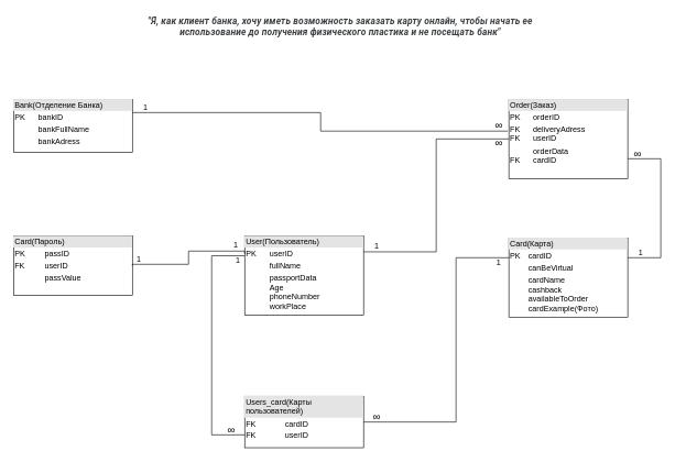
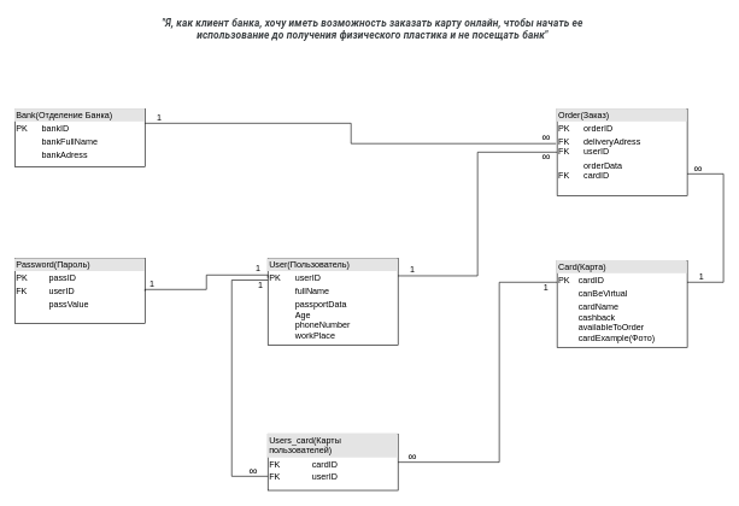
  <mxCell id="0" />
  <mxCell id="1" parent="0" />
  <mxCell id="2" value="&lt;span style=&quot;color: rgb(60, 64, 67); font-family: Roboto, Arial, sans-serif; font-size: 14px; letter-spacing: 0.2px; text-align: left;&quot;&gt;&lt;b&gt;&lt;i&gt;&quot;Я, как клиент банка, хочу иметь возможность заказать карту онлайн, чтобы начать ее использование до получения физического пластика и не посещать банк&quot;&lt;/i&gt;&lt;/b&gt;&lt;/span&gt;" style="text;html=1;align=center;verticalAlign=middle;whiteSpace=wrap;rounded=0;" vertex="1" parent="1"><mxGeometry x="185" y="20" width="660" height="40" as="geometry" /></mxCell>
  <mxCell id="3" value="&lt;div style=&quot;box-sizing:border-box;width:100%;background:#e4e4e4;padding:2px;&quot;&gt;User(Пользователь)&lt;/div&gt;&lt;table style=&quot;width:100%;font-size:1em;&quot; cellpadding=&quot;2&quot; cellspacing=&quot;0&quot;&gt;&lt;tbody&gt;&lt;tr&gt;&lt;td&gt;PK&lt;/td&gt;&lt;td&gt;userID&lt;/td&gt;&lt;/tr&gt;&lt;tr&gt;&lt;td&gt;&lt;br&gt;&lt;/td&gt;&lt;td&gt;fullName&lt;/td&gt;&lt;/tr&gt;&lt;tr&gt;&lt;td&gt;&lt;/td&gt;&lt;td&gt;passportData&lt;br&gt;Age&lt;br&gt;phoneNumber&lt;br&gt;workPlace&lt;/td&gt;&lt;/tr&gt;&lt;/tbody&gt;&lt;/table&gt;" style="verticalAlign=top;align=left;overflow=fill;html=1;whiteSpace=wrap;" vertex="1" parent="1"><mxGeometry x="370" y="357" width="180" height="120" as="geometry" /></mxCell>
  <mxCell id="4" value="&lt;div style=&quot;box-sizing:border-box;width:100%;background:#e4e4e4;padding:2px;&quot;&gt;Order(Заказ)&lt;/div&gt;&lt;table style=&quot;width:100%;font-size:1em;&quot; cellpadding=&quot;2&quot; cellspacing=&quot;0&quot;&gt;&lt;tbody&gt;&lt;tr&gt;&lt;td&gt;PK&lt;/td&gt;&lt;td&gt;orderID&lt;/td&gt;&lt;/tr&gt;&lt;tr&gt;&lt;td&gt;FK&lt;br&gt;FK&lt;/td&gt;&lt;td&gt;deliveryAdress&lt;br&gt;userID&lt;br&gt;&lt;/td&gt;&lt;/tr&gt;&lt;tr&gt;&lt;td&gt;&lt;br&gt;FK&lt;br&gt;&lt;/td&gt;&lt;td&gt;orderData&lt;br&gt;cardID&lt;br&gt;&lt;/td&gt;&lt;/tr&gt;&lt;/tbody&gt;&lt;/table&gt;" style="verticalAlign=top;align=left;overflow=fill;html=1;whiteSpace=wrap;" vertex="1" parent="1"><mxGeometry x="770" y="150" width="180" height="120" as="geometry" /></mxCell>
  <mxCell id="5" value="&lt;div style=&quot;box-sizing:border-box;width:100%;background:#e4e4e4;padding:2px;&quot;&gt;Bank(Отделение Банка)&lt;/div&gt;&lt;table style=&quot;width:100%;font-size:1em;&quot; cellpadding=&quot;2&quot; cellspacing=&quot;0&quot;&gt;&lt;tbody&gt;&lt;tr&gt;&lt;td&gt;PK&lt;/td&gt;&lt;td&gt;bankID&lt;/td&gt;&lt;/tr&gt;&lt;tr&gt;&lt;td&gt;&lt;br&gt;&lt;/td&gt;&lt;td&gt;bankFullName&lt;/td&gt;&lt;/tr&gt;&lt;tr&gt;&lt;td&gt;&lt;/td&gt;&lt;td&gt;bankAdress&lt;/td&gt;&lt;/tr&gt;&lt;/tbody&gt;&lt;/table&gt;" style="verticalAlign=top;align=left;overflow=fill;html=1;whiteSpace=wrap;" vertex="1" parent="1"><mxGeometry x="20" y="150" width="180" height="80" as="geometry" /></mxCell>
- <mxCell id="6" value="&lt;div style=&quot;box-sizing:border-box;width:100%;background:#e4e4e4;padding:2px;&quot;&gt;Card(Пароль)&lt;/div&gt;&lt;table style=&quot;width:100%;font-size:1em;&quot; cellpadding=&quot;2&quot; cellspacing=&quot;0&quot;&gt;&lt;tbody&gt;&lt;tr&gt;&lt;td&gt;PK&lt;/td&gt;&lt;td&gt;passID&lt;/td&gt;&lt;/tr&gt;&lt;tr&gt;&lt;td&gt;FK&lt;/td&gt;&lt;td&gt;userID&lt;/td&gt;&lt;/tr&gt;&lt;tr&gt;&lt;td&gt;&lt;/td&gt;&lt;td&gt;passValue&lt;/td&gt;&lt;/tr&gt;&lt;/tbody&gt;&lt;/table&gt;" style="verticalAlign=top;align=left;overflow=fill;html=1;whiteSpace=wrap;" vertex="1" parent="1"><mxGeometry x="20" y="357" width="180" height="90" as="geometry" /></mxCell>
+ <mxCell id="6" value="&lt;div style=&quot;box-sizing:border-box;width:100%;background:#e4e4e4;padding:2px;&quot;&gt;Password(Пароль)&lt;/div&gt;&lt;table style=&quot;width:100%;font-size:1em;&quot; cellpadding=&quot;2&quot; cellspacing=&quot;0&quot;&gt;&lt;tbody&gt;&lt;tr&gt;&lt;td&gt;PK&lt;/td&gt;&lt;td&gt;passID&lt;/td&gt;&lt;/tr&gt;&lt;tr&gt;&lt;td&gt;FK&lt;/td&gt;&lt;td&gt;userID&lt;/td&gt;&lt;/tr&gt;&lt;tr&gt;&lt;td&gt;&lt;/td&gt;&lt;td&gt;passValue&lt;/td&gt;&lt;/tr&gt;&lt;/tbody&gt;&lt;/table&gt;" style="verticalAlign=top;align=left;overflow=fill;html=1;whiteSpace=wrap;" vertex="1" parent="1"><mxGeometry x="20" y="357" width="180" height="90" as="geometry" /></mxCell>
  <mxCell id="7" value="&lt;div style=&quot;box-sizing:border-box;width:100%;background:#e4e4e4;padding:2px;&quot;&gt;Card(Карта)&lt;/div&gt;&lt;table style=&quot;width:100%;font-size:1em;&quot; cellpadding=&quot;2&quot; cellspacing=&quot;0&quot;&gt;&lt;tbody&gt;&lt;tr&gt;&lt;td&gt;PK&lt;/td&gt;&lt;td&gt;cardID&lt;/td&gt;&lt;/tr&gt;&lt;tr&gt;&lt;td&gt;&lt;br&gt;&lt;/td&gt;&lt;td&gt;canBeVirtual&lt;/td&gt;&lt;/tr&gt;&lt;tr&gt;&lt;td&gt;&lt;/td&gt;&lt;td&gt;cardName&lt;br&gt;cashback&lt;br&gt;availableToOrder&lt;br&gt;cardExample(Фото)&lt;/td&gt;&lt;/tr&gt;&lt;/tbody&gt;&lt;/table&gt;" style="verticalAlign=top;align=left;overflow=fill;html=1;whiteSpace=wrap;" vertex="1" parent="1"><mxGeometry x="770" y="360" width="180" height="120" as="geometry" /></mxCell>
  <mxCell id="8" value="&lt;div style=&quot;box-sizing:border-box;width:100%;background:#e4e4e4;padding:2px;&quot;&gt;Users_card(Карты пользователей)&lt;/div&gt;&lt;table style=&quot;width:100%;font-size:1em;&quot; cellpadding=&quot;2&quot; cellspacing=&quot;0&quot;&gt;&lt;tbody&gt;&lt;tr&gt;&lt;td&gt;FK&lt;br&gt;&lt;/td&gt;&lt;td&gt;cardID&lt;/td&gt;&lt;/tr&gt;&lt;tr&gt;&lt;td&gt;FK&lt;br&gt;&lt;/td&gt;&lt;td&gt;userID&lt;/td&gt;&lt;/tr&gt;&lt;tr&gt;&lt;td&gt;&lt;br&gt;&lt;/td&gt;&lt;td&gt;&lt;br&gt;&lt;/td&gt;&lt;/tr&gt;&lt;/tbody&gt;&lt;/table&gt;" style="verticalAlign=top;align=left;overflow=fill;html=1;whiteSpace=wrap;" vertex="1" parent="1"><mxGeometry x="370" y="600" width="180" height="78" as="geometry" /></mxCell>
  <mxCell id="9" value="" style="endArrow=none;html=1;rounded=0;exitX=0.999;exitY=0.201;exitDx=0;exitDy=0;entryX=0;entryY=0.5;entryDx=0;entryDy=0;edgeStyle=orthogonalEdgeStyle;exitPerimeter=0;" edge="1" parent="1" source="3" target="4"><mxGeometry width="50" height="50" relative="1" as="geometry"><mxPoint x="400" y="360" as="sourcePoint" /><mxPoint x="450" y="310" as="targetPoint" /></mxGeometry></mxCell>
  <mxCell id="10" value="" style="endArrow=none;html=1;rounded=0;exitX=1;exitY=0.5;exitDx=0;exitDy=0;entryX=0;entryY=0.25;entryDx=0;entryDy=0;edgeStyle=orthogonalEdgeStyle;" edge="1" parent="1" source="6"><mxGeometry width="50" height="50" relative="1" as="geometry"><mxPoint x="199.96" y="417" as="sourcePoint" /><mxPoint x="369.96" y="384" as="targetPoint" /><Array as="points"><mxPoint x="200" y="400" /><mxPoint x="285" y="400" /><mxPoint x="285" y="380" /><mxPoint x="370" y="380" /></Array></mxGeometry></mxCell>
  <mxCell id="11" value="" style="endArrow=none;html=1;rounded=0;edgeStyle=orthogonalEdgeStyle;exitX=1;exitY=0.25;exitDx=0;exitDy=0;entryX=-0.009;entryY=0.401;entryDx=0;entryDy=0;entryPerimeter=0;" edge="1" parent="1" source="5" target="4"><mxGeometry width="50" height="50" relative="1" as="geometry"><mxPoint x="410" y="200" as="sourcePoint" /><mxPoint x="460" y="150" as="targetPoint" /></mxGeometry></mxCell>
  <mxCell id="12" value="" style="endArrow=none;html=1;rounded=0;entryX=1;entryY=0.75;entryDx=0;entryDy=0;exitX=1;exitY=0.25;exitDx=0;exitDy=0;edgeStyle=orthogonalEdgeStyle;" edge="1" parent="1" source="7" target="4"><mxGeometry width="50" height="50" relative="1" as="geometry"><mxPoint x="920" y="330" as="sourcePoint" /><mxPoint x="970" y="280" as="targetPoint" /><Array as="points"><mxPoint x="1000" y="390" /><mxPoint x="1000" y="240" /></Array></mxGeometry></mxCell>
  <mxCell id="13" value="" style="endArrow=none;html=1;rounded=0;edgeStyle=orthogonalEdgeStyle;entryX=0;entryY=0.25;entryDx=0;entryDy=0;exitX=0;exitY=0.75;exitDx=0;exitDy=0;" edge="1" parent="1" source="8" target="3"><mxGeometry width="50" height="50" relative="1" as="geometry"><mxPoint x="370" y="530" as="sourcePoint" /><mxPoint x="420" y="480" as="targetPoint" /><Array as="points"><mxPoint x="320" y="659" /><mxPoint x="320" y="387" /></Array></mxGeometry></mxCell>
  <mxCell id="14" value="" style="endArrow=none;html=1;rounded=0;edgeStyle=orthogonalEdgeStyle;entryX=0;entryY=0.25;entryDx=0;entryDy=0;exitX=1;exitY=0.5;exitDx=0;exitDy=0;" edge="1" parent="1" source="8" target="7"><mxGeometry width="50" height="50" relative="1" as="geometry"><mxPoint x="610" y="530" as="sourcePoint" /><mxPoint x="660" y="480" as="targetPoint" /><Array as="points"><mxPoint x="690" y="639" /><mxPoint x="690" y="390" /></Array></mxGeometry></mxCell>
  <mxCell id="15" value="1" style="text;html=1;align=center;verticalAlign=middle;whiteSpace=wrap;rounded=0;" vertex="1" parent="1"><mxGeometry x="200" y="157" width="40" height="10" as="geometry" /></mxCell>
  <mxCell id="16" value="&lt;div style=&quot;text-align: start; font-size: 16px;&quot;&gt;&lt;span style=&quot;background-color: initial; font-size: 16px;&quot;&gt;&lt;font style=&quot;font-size: 16px;&quot; face=&quot;Google Sans, Arial, sans-serif&quot;&gt;∞&lt;/font&gt;&lt;/span&gt;&lt;/div&gt;" style="text;html=1;align=center;verticalAlign=middle;whiteSpace=wrap;rounded=0;fillColor=none;fontSize=16;" vertex="1" parent="1"><mxGeometry x="740" y="184" width="30" height="10" as="geometry" /></mxCell>
  <mxCell id="17" value="&lt;div style=&quot;text-align: start; font-size: 16px;&quot;&gt;&lt;span style=&quot;background-color: initial; font-size: 16px;&quot;&gt;&lt;font style=&quot;font-size: 16px;&quot; face=&quot;Google Sans, Arial, sans-serif&quot;&gt;∞&lt;/font&gt;&lt;/span&gt;&lt;/div&gt;" style="text;html=1;align=center;verticalAlign=middle;whiteSpace=wrap;rounded=0;fillColor=none;fontSize=16;" vertex="1" parent="1"><mxGeometry x="740" y="211" width="30" height="10" as="geometry" /></mxCell>
  <mxCell id="18" value="1" style="text;html=1;align=center;verticalAlign=middle;whiteSpace=wrap;rounded=0;" vertex="1" parent="1"><mxGeometry x="550" y="367" width="40" height="10" as="geometry" /></mxCell>
  <mxCell id="19" value="1" style="text;html=1;align=center;verticalAlign=middle;whiteSpace=wrap;rounded=0;" vertex="1" parent="1"><mxGeometry x="337" y="366" width="40" height="10" as="geometry" /></mxCell>
  <mxCell id="20" value="1" style="text;html=1;align=center;verticalAlign=middle;whiteSpace=wrap;rounded=0;" vertex="1" parent="1"><mxGeometry x="190" y="387" width="40" height="10" as="geometry" /></mxCell>
  <mxCell id="21" value="1" style="text;html=1;align=center;verticalAlign=middle;whiteSpace=wrap;rounded=0;" vertex="1" parent="1"><mxGeometry x="340" y="390" width="40" height="10" as="geometry" /></mxCell>
  <mxCell id="22" value="&lt;div style=&quot;text-align: start; font-size: 16px;&quot;&gt;&lt;span style=&quot;background-color: initial; font-size: 16px;&quot;&gt;&lt;font style=&quot;font-size: 16px;&quot; face=&quot;Google Sans, Arial, sans-serif&quot;&gt;∞&lt;/font&gt;&lt;/span&gt;&lt;/div&gt;" style="text;html=1;align=center;verticalAlign=middle;whiteSpace=wrap;rounded=0;fillColor=none;fontSize=16;" vertex="1" parent="1"><mxGeometry x="340" y="645" width="20" height="10" as="geometry" /></mxCell>
  <mxCell id="23" value="&lt;div style=&quot;text-align: start; font-size: 16px;&quot;&gt;&lt;span style=&quot;background-color: initial; font-size: 16px;&quot;&gt;&lt;font style=&quot;font-size: 16px;&quot; face=&quot;Google Sans, Arial, sans-serif&quot;&gt;∞&lt;/font&gt;&lt;/span&gt;&lt;/div&gt;" style="text;html=1;align=center;verticalAlign=middle;whiteSpace=wrap;rounded=0;fillColor=none;fontSize=16;" vertex="1" parent="1"><mxGeometry x="560" y="626" width="20" height="10" as="geometry" /></mxCell>
  <mxCell id="24" value="1" style="text;html=1;align=center;verticalAlign=middle;whiteSpace=wrap;rounded=0;" vertex="1" parent="1"><mxGeometry x="735" y="393" width="40" height="10" as="geometry" /></mxCell>
  <mxCell id="25" value="1" style="text;html=1;align=center;verticalAlign=middle;whiteSpace=wrap;rounded=0;" vertex="1" parent="1"><mxGeometry x="950" y="377" width="40" height="10" as="geometry" /></mxCell>
  <mxCell id="26" value="&lt;div style=&quot;text-align: start; font-size: 16px;&quot;&gt;&lt;span style=&quot;background-color: initial; font-size: 16px;&quot;&gt;&lt;font style=&quot;font-size: 16px;&quot; face=&quot;Google Sans, Arial, sans-serif&quot;&gt;∞&lt;/font&gt;&lt;/span&gt;&lt;/div&gt;" style="text;html=1;align=center;verticalAlign=middle;whiteSpace=wrap;rounded=0;fillColor=none;fontSize=16;" vertex="1" parent="1"><mxGeometry x="950" y="228" width="30" height="10" as="geometry" /></mxCell>
